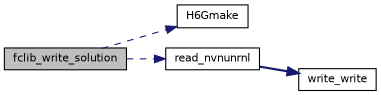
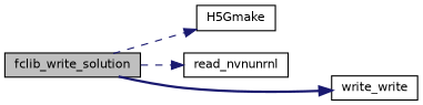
  digraph {
    rankdir=LR
    node [color=black fillcolor=white fontname=Helvetica fontsize=10 shape=record style=filled]
    edge [color=midnightblue fontname=Helvetica fontsize=10 labelfontname=Helvetica labelfontsize=10 style=dashed]
    n1 [fillcolor=grey75 fontcolor=black height=0.2 label=fclib_write_solution width=0.4]
-   n2 [height=0.2 label=H6Gmake width=0.4]
+   n2 [height=0.2 label=H5Gmake width=0.4]
    n3 [height=0.2 label=read_nvnunrnl width=0.4]
    n4 [height=0.2 label=write_write width=0.4]
    n1 -> n2
    n1 -> n3
-   n3 -> n4 [style=bold]
+   n1 -> n4 [style=bold]
  }
